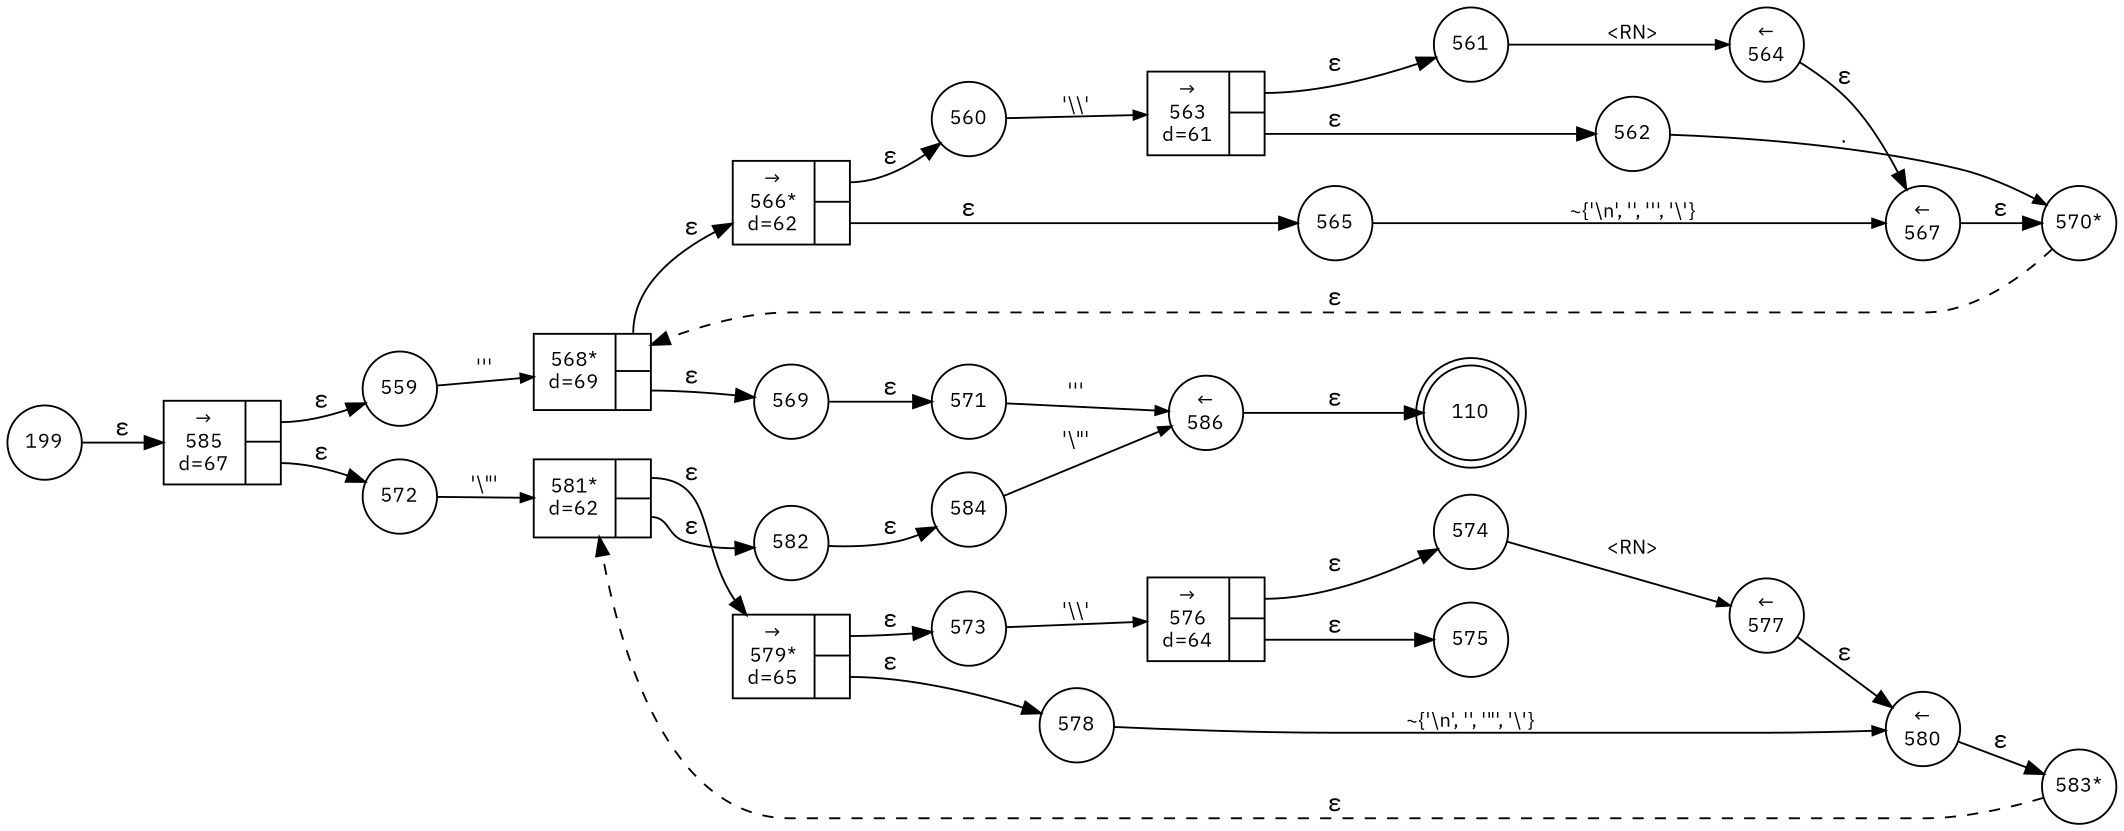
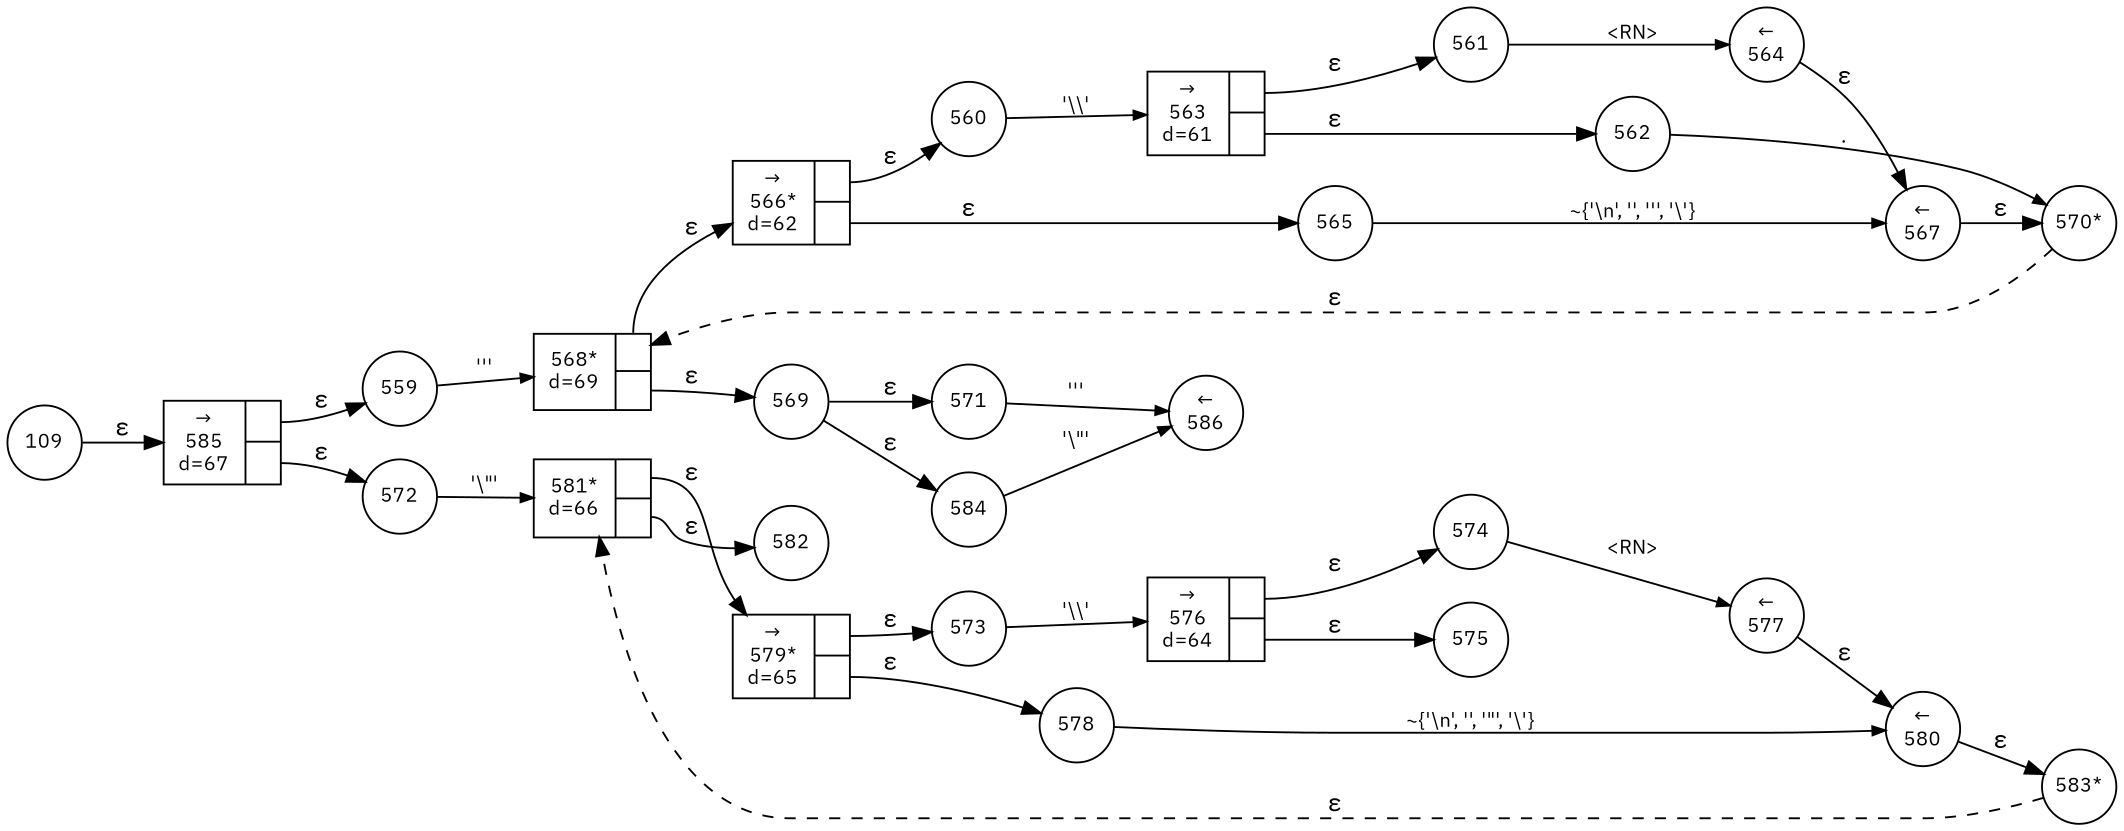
  digraph {
    fontname="IBM Plex Sans"
    rankdir=LR
    node [fixedsize=true fontname="IBM Plex Sans" fontsize=11 shape=circle peripheries=1]
    edge [fontname="IBM Plex Sans"]
-   n1 [label=110 shape=doublecircle width=.6 peripheries=""]
    n2 [fixedsize=false label="{&rarr;\n576\nd=64|{<p0>|<p1>}}" shape=record]
    n3 [label=574 width=.55]
    n4 [label=575 width=.55]
    n5 [label="&larr;\n577" width=.55]
    n6 [label="&larr;\n580" width=.55]
    n7 [label="583*" width=.55]
    n8 [label=578 width=.55]
    n9 [fixedsize=false label="{&rarr;\n579*\nd=65|{<p0>|<p1>}}" shape=record]
    n10 [label=573 width=.55]
-   n11 [fixedsize=false label="{581*\nd=62|{<p0>|<p1>}}" shape=record]
+   n11 [fixedsize=false label="{581*\nd=66|{<p0>|<p1>}}" shape=record]
    n12 [label=582 width=.55]
    n13 [label=584 width=.55]
    n14 [label="&larr;\n586" width=.55]
    n15 [fixedsize=false label="{&rarr;\n585\nd=67|{<p0>|<p1>}}" shape=record]
    n16 [label=559 width=.55]
    n17 [label=572 width=.55]
    n18 [fixedsize=false label="{568*\nd=69|{<p0>|<p1>}}" shape=record]
-   n19 [label=199 width=.55]
+   n19 [label=109 width=.55]
    n20 [fixedsize=false label="{&rarr;\n566*\nd=62|{<p0>|<p1>}}" shape=record]
    n21 [label=569 width=.55]
    n22 [label=560 width=.55]
    n23 [fixedsize=false label="{&rarr;\n563\nd=61|{<p0>|<p1>}}" shape=record]
    n24 [label=561 width=.55]
    n25 [label=562 width=.55]
    n26 [label="&larr;\n564" width=.55]
    n27 [label="&larr;\n567" width=.55]
    n28 [label="570*" width=.55]
    n29 [label=565 width=.55]
    n30 [label=571 width=.55]
    n2 -> n3 [label="&epsilon;" tailport=p0]
    n2 -> n4 [label="&epsilon;" tailport=p1]
    n3 -> n5 [arrowhead=normal arrowsize=.7 fontsize=11 label="<RN>"]
    n5 -> n6 [label="&epsilon;"]
    n6 -> n7 [label="&epsilon;"]
    n7 -> n11 [label="&epsilon;" style=dashed]
    n8 -> n6 [arrowhead=normal arrowsize=.7 fontsize=11 label="~{'\\n', '', '\"', '\\'}"]
    n9 -> n8 [label="&epsilon;" tailport=p1]
    n9 -> n10 [label="&epsilon;" tailport=p0]
    n10 -> n2 [arrowhead=normal arrowsize=.7 fontsize=11 label="'\\\\'"]
    n11 -> n9 [label="&epsilon;" tailport=p0]
    n11 -> n12 [label="&epsilon;" tailport=p1]
-   n12 -> n13 [label="&epsilon;"]
+   n21 -> n13 [label="&epsilon;"]
    n13 -> n14 [arrowhead=normal arrowsize=.7 fontsize=11 label="'\\\"'"]
-   n14 -> n1 [label="&epsilon;"]
    n15 -> n16 [label="&epsilon;" tailport=p0]
    n15 -> n17 [label="&epsilon;" tailport=p1]
    n16 -> n18 [arrowhead=normal arrowsize=.7 fontsize=11 label="'''"]
    n17 -> n11 [arrowhead=normal arrowsize=.7 fontsize=11 label="'\\\"'"]
    n18 -> n20 [label="&epsilon;" tailport=p0]
    n18 -> n21 [label="&epsilon;" tailport=p1]
    n19 -> n15 [label="&epsilon;"]
    n20 -> n22 [label="&epsilon;" tailport=p0]
    n20 -> n29 [label="&epsilon;" tailport=p1]
    n21 -> n30 [label="&epsilon;"]
    n22 -> n23 [arrowhead=normal arrowsize=.7 fontsize=11 label="'\\\\'"]
    n23 -> n24 [label="&epsilon;" tailport=p0]
    n23 -> n25 [label="&epsilon;" tailport=p1]
    n24 -> n26 [arrowhead=normal arrowsize=.7 fontsize=11 label="<RN>"]
    n25 -> n28 [arrowhead=normal arrowsize=.7 fontsize=11 label="."]
    n26 -> n27 [label="&epsilon;"]
    n27 -> n28 [label="&epsilon;"]
    n28 -> n18 [label="&epsilon;" style=dashed]
    n29 -> n27 [arrowhead=normal arrowsize=.7 fontsize=11 label="~{'\\n', '', ''', '\\'}"]
    n30 -> n14 [arrowhead=normal arrowsize=.7 fontsize=11 label="'''"]
  }
